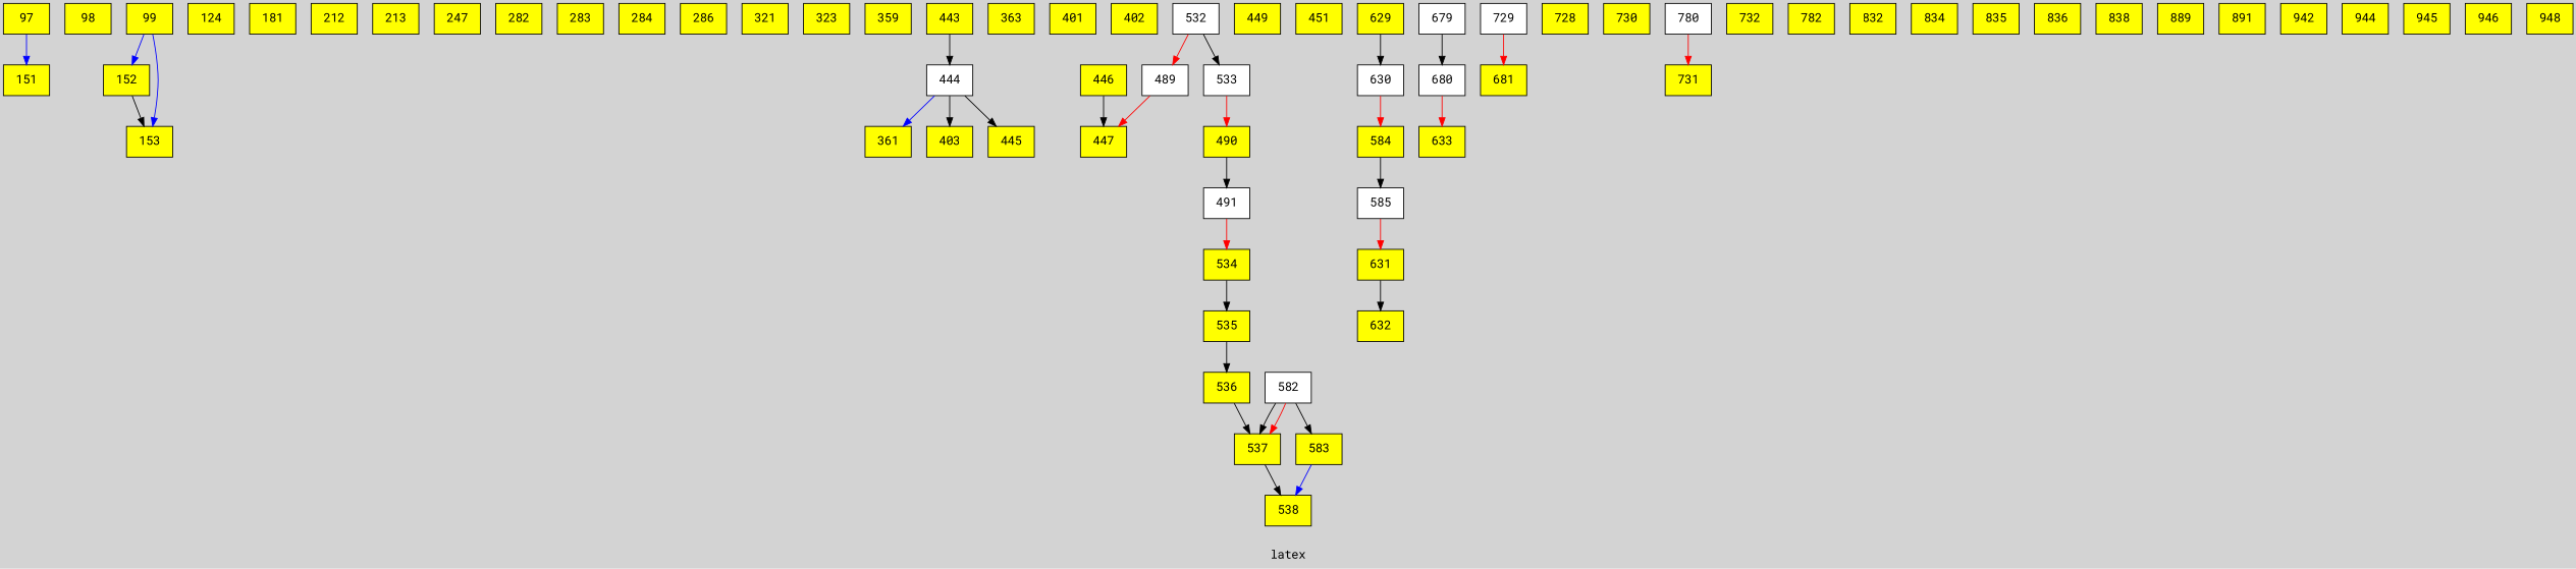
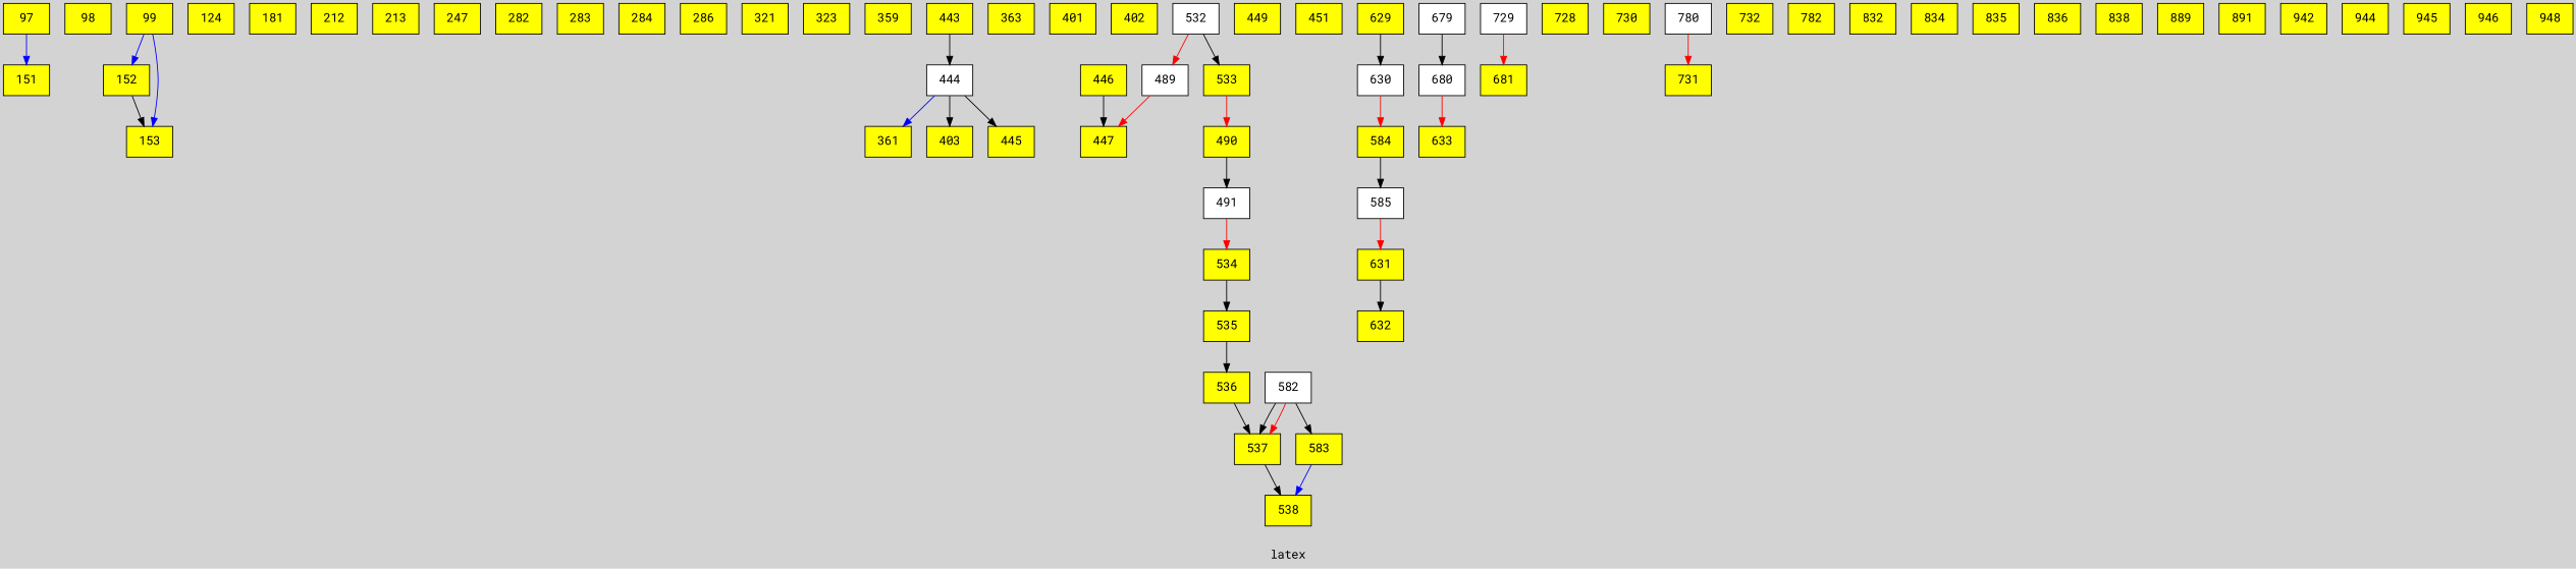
  digraph {
    bgcolor=lightgrey
    fontname="Roboto Mono"
    label=latex
    texlbl="\huge{$time(s) = 1.55465e+08              \ \ \ \ T_9 = 0.3              \ \ \ \ \rho(g/cc) = 1000              \ \ \ \ {\mathrm{flow}_{max}} = 6.18087e-13$}"
    node [fillcolor=yellow fontname="Roboto Mono" shape=box style=filled]
    edge [color=black fontname="Roboto Mono" style="line width = 0.0807pt, solid"]
    97 [texlbl="\huge{$^{20}\mathrm{Ne}$}"]
    151 [texlbl="\huge{$^{24}\mathrm{Mg}$}"]
    98 [texlbl="\huge{$^{21}\mathrm{Ne}$}"]
    99 [texlbl="\huge{$^{22}\mathrm{Ne}$}"]
    152 [texlbl="\huge{$^{25}\mathrm{Mg}$}"]
    153 [texlbl="\huge{$^{26}\mathrm{Mg}$}"]
    124 [texlbl="\huge{$^{23}\mathrm{Na}$}"]
    181 [texlbl="\huge{$^{27}\mathrm{Al}$}"]
    212 [texlbl="\huge{$^{28}\mathrm{Si}$}"]
    213 [texlbl="\huge{$^{29}\mathrm{Si}$}"]
    247 [texlbl="\huge{$^{31}\mathrm{P}$}"]
    282 [texlbl="\huge{$^{32}\mathrm{S}$}"]
    283 [texlbl="\huge{$^{33}\mathrm{S}$}"]
    284 [texlbl="\huge{$^{34}\mathrm{S}$}"]
    286 [texlbl="\huge{$^{36}\mathrm{S}$}"]
    321 [texlbl="\huge{$^{35}\mathrm{Cl}$}"]
    323 [texlbl="\huge{$^{37}\mathrm{Cl}$}"]
    359 [texlbl="\huge{$^{36}\mathrm{Ar}$}"]
    361 [texlbl="\huge{$^{38}\mathrm{Ar}$}"]
    363 [texlbl="\huge{$^{40}\mathrm{Ar}$}"]
    401 [texlbl="\huge{$^{39}\mathrm{K}$}"]
    402 [texlbl="\huge{$^{40}\mathrm{K}$}"]
    403 [texlbl="\huge{$^{41}\mathrm{K}$}"]
    443 [texlbl="\huge{$^{40}\mathrm{Ca}$}"]
    444 [fillcolor=white texlbl="\huge{$^{41}\mathrm{Ca}$}"]
    445 [texlbl="\huge{$^{42}\mathrm{Ca}$}"]
    446 [texlbl="\huge{$^{43}\mathrm{Ca}$}"]
    447 [texlbl="\huge{$^{44}\mathrm{Ca}$}"]
    449 [texlbl="\huge{$^{46}\mathrm{Ca}$}"]
    451 [texlbl="\huge{$^{48}\mathrm{Ca}$}"]
    489 [fillcolor=white texlbl="\huge{$^{44}\mathrm{Sc}$}"]
    490 [texlbl="\huge{$^{45}\mathrm{Sc}$}"]
    491 [fillcolor=white texlbl="\huge{$^{46}\mathrm{Sc}$}"]
    534 [texlbl="\huge{$^{46}\mathrm{Ti}$}"]
    535 [texlbl="\huge{$^{47}\mathrm{Ti}$}"]
    532 [fillcolor=white texlbl="\huge{$^{44}\mathrm{Ti}$}"]
-   533 [fillcolor=white texlbl="\huge{$^{45}\mathrm{Ti}$}"]
+   533 [texlbl="\huge{$^{45}\mathrm{Ti}$}"]
    536 [texlbl="\huge{$^{48}\mathrm{Ti}$}"]
    537 [texlbl="\huge{$^{49}\mathrm{Ti}$}"]
    538 [texlbl="\huge{$^{50}\mathrm{Ti}$}"]
    582 [fillcolor=white texlbl="\huge{$^{49}\mathrm{V}$}"]
    583 [texlbl="\huge{$^{50}\mathrm{V}$}"]
    584 [texlbl="\huge{$^{51}\mathrm{V}$}"]
    585 [fillcolor=white texlbl="\huge{$^{52}\mathrm{V}$}"]
    631 [texlbl="\huge{$^{52}\mathrm{Cr}$}"]
    632 [texlbl="\huge{$^{53}\mathrm{Cr}$}"]
    629 [texlbl="\huge{$^{50}\mathrm{Cr}$}"]
    630 [fillcolor=white texlbl="\huge{$^{51}\mathrm{Cr}$}"]
    633 [texlbl="\huge{$^{54}\mathrm{Cr}$}"]
    679 [fillcolor=white texlbl="\huge{$^{53}\mathrm{Mn}$}"]
    680 [fillcolor=white texlbl="\huge{$^{54}\mathrm{Mn}$}"]
    681 [texlbl="\huge{$^{55}\mathrm{Mn}$}"]
    728 [texlbl="\huge{$^{54}\mathrm{Fe}$}"]
    729 [fillcolor=white texlbl="\huge{$^{55}\mathrm{Fe}$}"]
    730 [texlbl="\huge{$^{56}\mathrm{Fe}$}"]
    731 [texlbl="\huge{$^{57}\mathrm{Fe}$}"]
    732 [texlbl="\huge{$^{58}\mathrm{Fe}$}"]
    780 [fillcolor=white texlbl="\huge{$^{57}\mathrm{Co}$}"]
    782 [texlbl="\huge{$^{59}\mathrm{Co}$}"]
    832 [texlbl="\huge{$^{58}\mathrm{Ni}$}"]
    834 [texlbl="\huge{$^{60}\mathrm{Ni}$}"]
    835 [texlbl="\huge{$^{61}\mathrm{Ni}$}"]
    836 [texlbl="\huge{$^{62}\mathrm{Ni}$}"]
    838 [texlbl="\huge{$^{64}\mathrm{Ni}$}"]
    889 [texlbl="\huge{$^{63}\mathrm{Cu}$}"]
    891 [texlbl="\huge{$^{65}\mathrm{Cu}$}"]
    942 [texlbl="\huge{$^{64}\mathrm{Zn}$}"]
    944 [texlbl="\huge{$^{66}\mathrm{Zn}$}"]
    945 [texlbl="\huge{$^{67}\mathrm{Zn}$}"]
    946 [texlbl="\huge{$^{68}\mathrm{Zn}$}"]
    948 [texlbl="\huge{$^{70}\mathrm{Zn}$}"]
    97 -> 151 [color=blue style="line width = 0.0214pt, solid"]
    99 -> 152 [color=blue style="line width = 7.3654pt, solid"]
    99 -> 153 [color=blue style="line width = 2.4137pt, solid"]
    152 -> 153 [style="line width = 0.0170pt, solid"]
    443 -> 444 [style="line width = 1.7791pt, solid"]
    444 -> 361 [color=blue style="line width = 0.4862pt, solid"]
    444 -> 403 [style="line width = 0.0101pt, solid"]
    444 -> 445 [style="line width = 0.0409pt, solid"]
    446 -> 447 [style="line width = 0.0732pt, solid"]
    489 -> 447 [color=red style="line width = 0.4118pt, solid"]
    490 -> 491 [style="line width = 0.2189pt, solid"]
    491 -> 534 [color=red style="line width = 0.2385pt, solid"]
    534 -> 535 [style="line width = 0.1180pt, solid"]
    535 -> 536 [style="line width = 0.3955pt, solid"]
    532 -> 489 [color=red style="line width = 0.4055pt, solid"]
    532 -> 533
    533 -> 490 [color=red]
    536 -> 537 [style="line width = 1.3162pt, solid"]
    537 -> 538 [style="line width = 0.5562pt, solid"]
    582 -> 537 [style="line width = 0.0103pt, solid"]
    582 -> 537 [color=red style="line width = 10.0000pt, solid"]
    582 -> 583 [style="line width = 0.0497pt, solid"]
    583 -> 538 [color=blue style="line width = 0.0828pt, solid"]
    584 -> 585 [style="line width = 0.8784pt, solid"]
    585 -> 631 [color=red style="line width = 0.8784pt, solid"]
    631 -> 632 [style="line width = 0.0590pt, solid"]
    629 -> 630 [style="line width = 2.1140pt, solid"]
    630 -> 584 [color=red style="line width = 2.1711pt, solid"]
    679 -> 680 [style="line width = 0.0462pt, solid"]
    680 -> 633 [color=red style="line width = 0.0633pt, solid"]
    729 -> 681 [color=red style="line width = 0.0119pt, solid"]
    780 -> 731 [color=red style="line width = 0.0163pt, solid"]
  }
